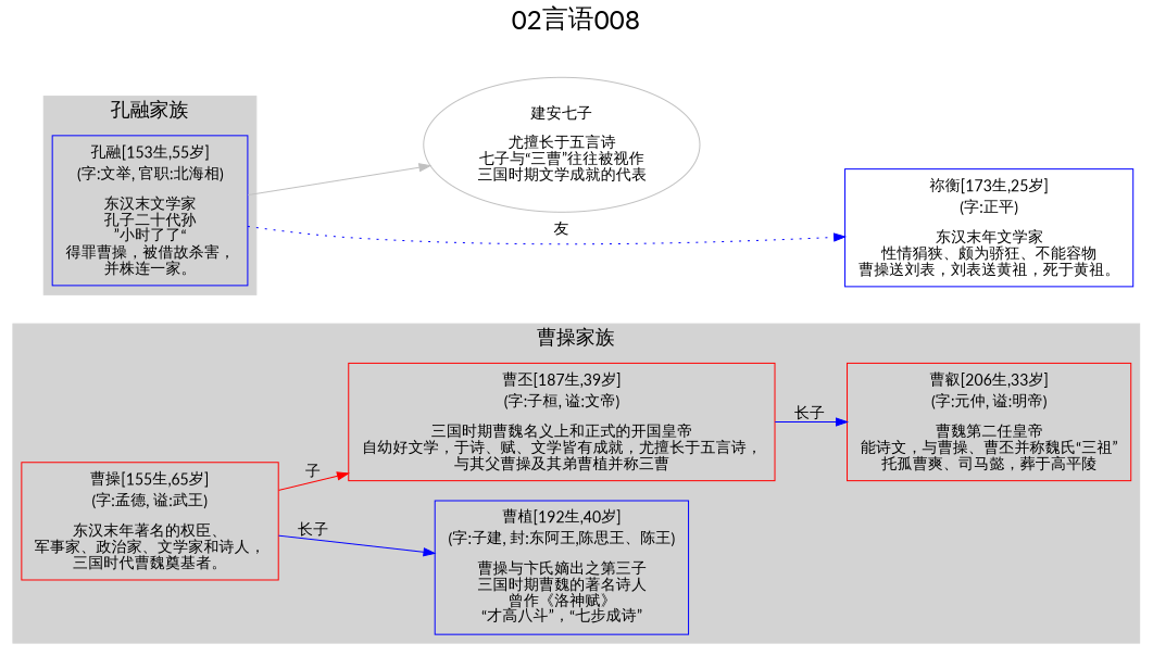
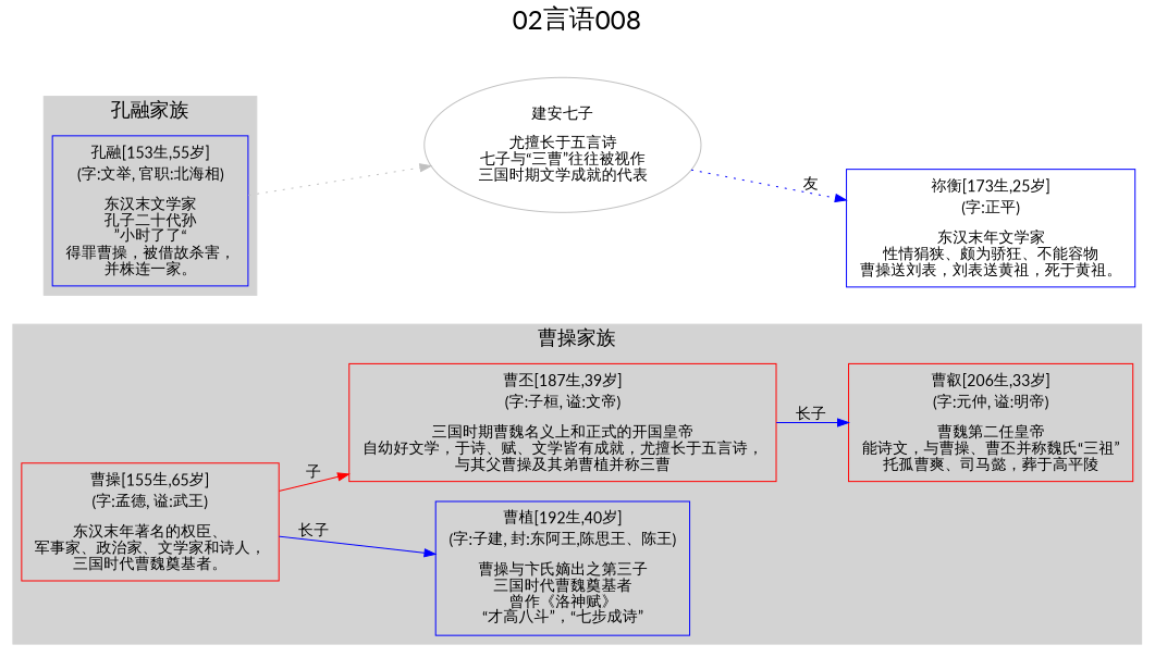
  digraph {
    color=lightgrey
    fontname=Lato
    fontsize=24
    label="02言语008"
    labelloc=t
    rankdir=LR
    ranksep=0.5
    style=filled
    node [color=red fontname=Lato shape=box]
    edge [color=blue fontname=Lato style=solid]
    n1 [label=<<table border="0" cellborder="0"><tr><td>曹操[155生,65岁]</td></tr><tr><td>(字:孟德, 谥:武王)</td></tr><tr><td></td></tr><tr><td>东汉末年著名的权臣、<br/>军事家、政治家、文学家和诗人，<br/>三国时代曹魏奠基者。<br/></td></tr></table>>]
    n2 [label=<<table border="0" cellborder="0"><tr><td>曹叡[206生,33岁]</td></tr><tr><td>(字:元仲, 谥:明帝)</td></tr><tr><td></td></tr><tr><td>曹魏第二任皇帝<br/>能诗文，与曹操、曹丕并称魏氏“三祖”<br/>托孤曹爽、司马懿，葬于高平陵<br/></td></tr></table>>]
-   n3 [color=blue label=<<table border="0" cellborder="0"><tr><td>曹植[192生,40岁]</td></tr><tr><td>(字:子建, 封:东阿王,陈思王、陈王)</td></tr><tr><td></td></tr><tr><td>曹操与卞氏嫡出之第三子<br/>三国时期曹魏的著名诗人<br/>曾作《洛神赋》<br/>“才高八斗”，“七步成诗”<br/></td></tr></table>>]
+   n3 [color=blue label=<<table border="0" cellborder="0"><tr><td>曹植[192生,40岁]</td></tr><tr><td>(字:子建, 封:东阿王,陈思王、陈王)</td></tr><tr><td></td></tr><tr><td>曹操与卞氏嫡出之第三子<br/>三国时代曹魏奠基者<br/>曾作《洛神赋》<br/>“才高八斗”，“七步成诗”<br/></td></tr></table>>]
    n4 [label=<<table border="0" cellborder="0"><tr><td>曹丕[187生,39岁]</td></tr><tr><td>(字:子桓, 谥:文帝)</td></tr><tr><td></td></tr><tr><td>三国时期曹魏名义上和正式的开国皇帝<br/>自幼好文学，于诗、赋、文学皆有成就，尤擅长于五言诗，<br/>与其父曹操及其弟曹植并称三曹<br/></td></tr></table>>]
    n5 [color=blue label=<<table border="0" cellborder="0"><tr><td>孔融[153生,55岁]</td></tr><tr><td>(字:文举, 官职:北海相)</td></tr><tr><td></td></tr><tr><td>东汉末文学家<br/>孔子二十代孙<br/>”小时了了“<br/>得罪曹操，被借故杀害，<br/>并株连一家。<br/></td></tr></table>>]
    n6 [color=gray label=<<table border="0" cellborder="0"><tr><td>建安七子</td></tr><tr><td></td></tr><tr><td>尤擅长于五言诗<br/>七子与“三曹”往往被视作<br/>三国时期文学成就的代表<br/></td></tr></table>> shape=ellipse]
    n7 [color=blue label=<<table border="0" cellborder="0"><tr><td>祢衡[173生,25岁]</td></tr><tr><td>(字:正平)</td></tr><tr><td></td></tr><tr><td>东汉末年文学家<br/>性情狷狭、颇为骄狂、不能容物<br/>曹操送刘表，刘表送黄祖，死于黄祖。<br/></td></tr></table>>]
    subgraph cluster_1 {
      fontsize=18
      label="曹操家族"
      n1
      n2
      n3
      n4
    }
    subgraph cluster_2 {
      fontsize=18
      label="孔融家族"
      n5
    }
    n1 -> n3 [label="长子"]
    n1 -> n4 [color=red label="子"]
    n4 -> n2 [label="长子"]
-   n5 -> n6 [color=gray]
-   n5 -> n7 [label="友" style=dotted]
+   n5 -> n6 [color=gray style=dotted]
+   n6 -> n7 [label="友" style=dotted]
  }
